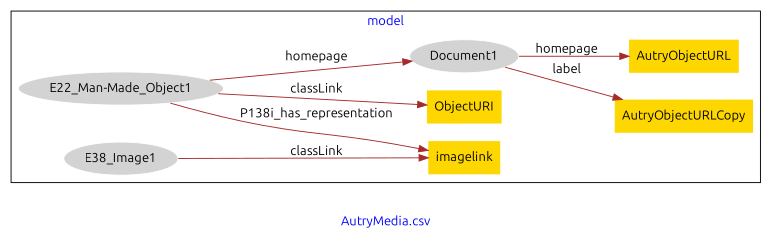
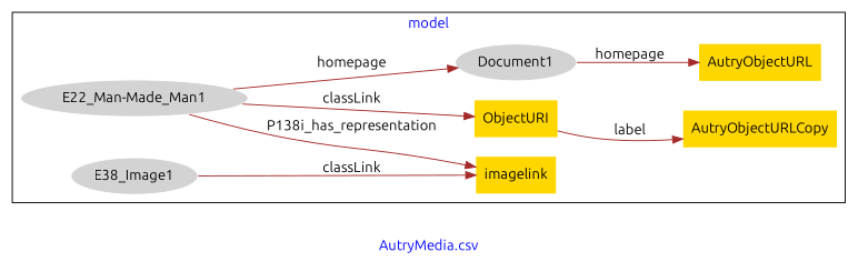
  digraph {
    fontcolor=blue
    fontname=Ubuntu
    label="AutryMedia.csv"
    rankdir=LR
    remincross=true
    node [fillcolor=gold fontname=Ubuntu style=filled shape=plaintext]
    edge [color=brown fontcolor=black fontname=Ubuntu]
-   n1 [color=white fillcolor=lightgray label="E22_Man-Made_Object1" shape=""]
+   n1 [color=white fillcolor=lightgray label="E22_Man-Made_Man1" shape=""]
    n2 [color=white fillcolor=lightgray label=E38_Image1 shape=""]
    n3 [color=white fillcolor=lightgray label=Document1 shape=""]
    n4 [label=AutryObjectURLCopy]
    n5 [label=imagelink]
    n6 [label=AutryObjectURL]
    n7 [label=ObjectURI]
    subgraph cluster_1 {
      label=model
      n1
      n2
      n3
      n4
      n5
      n6
      n7
    }
    n1 -> n3 [label=homepage]
    n1 -> n5 [label=P138i_has_representation]
    n1 -> n7 [label=classLink]
    n2 -> n5 [label=classLink]
-   n3 -> n4 [label=label]
+   n7 -> n4 [label=label]
    n3 -> n6 [label=homepage]
  }
